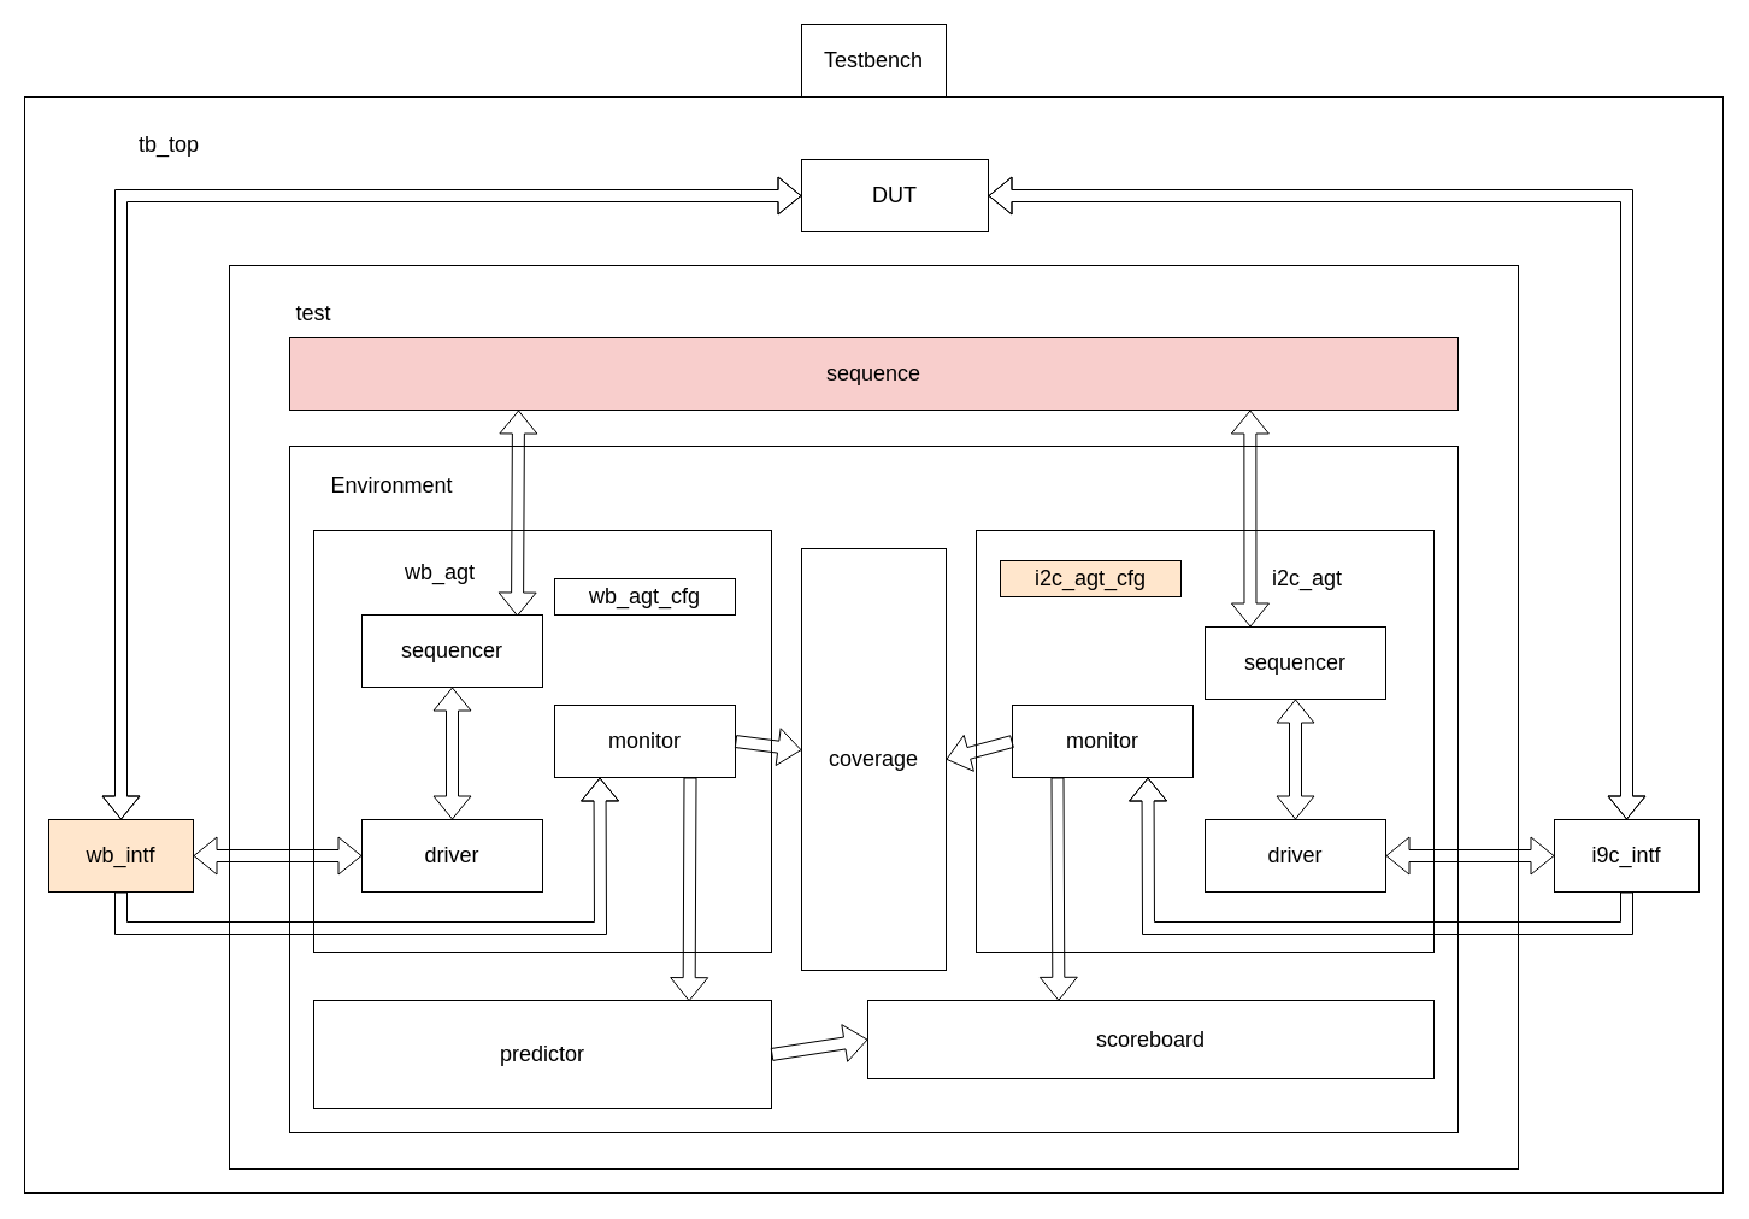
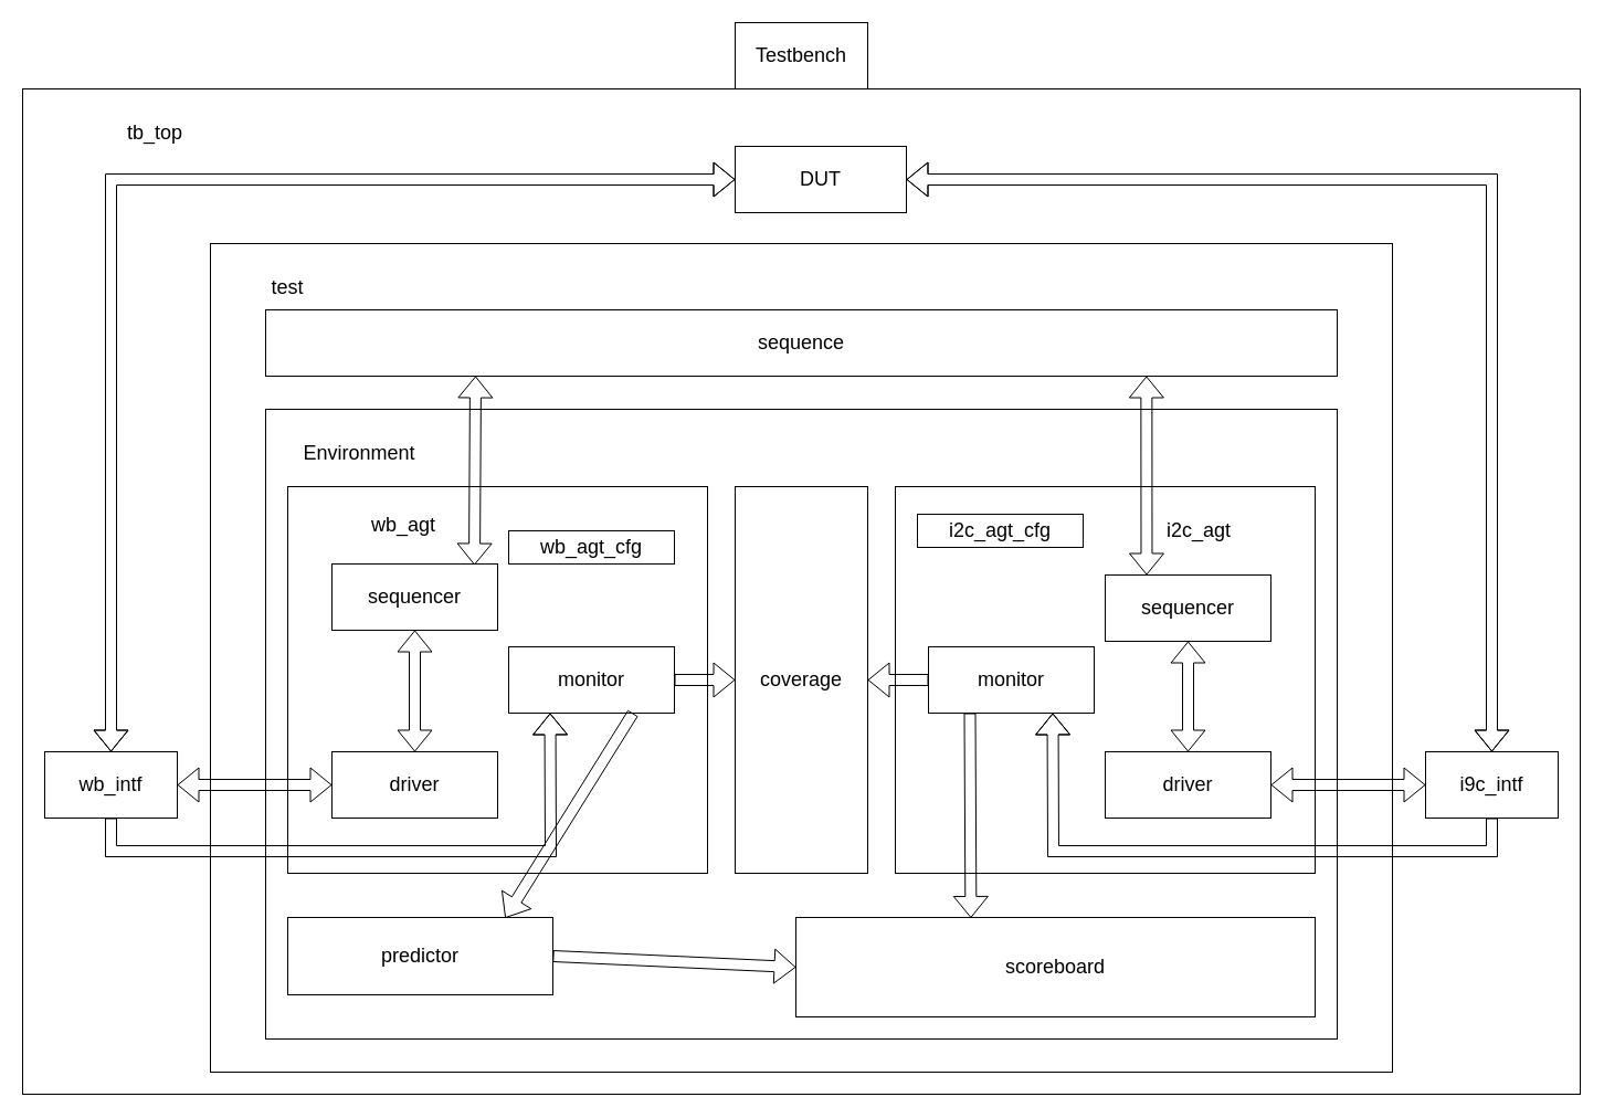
  <mxCell id="0" />
  <mxCell id="1" parent="0" />
  <mxCell id="2" value="" style="rounded=0;whiteSpace=wrap;html=1;" parent="1" vertex="1"><mxGeometry x="20" y="80" width="1410" height="910" as="geometry" /></mxCell>
  <mxCell id="3" value="&lt;font style=&quot;font-size: 18px;&quot;&gt;tb_top&lt;/font&gt;" style="rounded=0;whiteSpace=wrap;html=1;strokeWidth=0;strokeColor=#FFFFFF;" parent="1" vertex="1"><mxGeometry x="80" y="90" width="120" height="60" as="geometry" /></mxCell>
  <mxCell id="4" value="DUT" style="rounded=0;whiteSpace=wrap;html=1;fontSize=18;strokeColor=#000000;strokeWidth=1;" parent="1" vertex="1"><mxGeometry x="665" y="132" width="155" height="60" as="geometry" /></mxCell>
- <mxCell id="5" value="wb_intf" style="rounded=0;whiteSpace=wrap;html=1;fontSize=18;strokeColor=#000000;strokeWidth=1;fillColor=#ffe6cc;" parent="1" vertex="1"><mxGeometry x="40" y="680" width="120" height="60" as="geometry" /></mxCell>
+ <mxCell id="5" value="wb_intf" style="rounded=0;whiteSpace=wrap;html=1;fontSize=18;strokeColor=#000000;strokeWidth=1;" parent="1" vertex="1"><mxGeometry x="40" y="680" width="120" height="60" as="geometry" /></mxCell>
  <mxCell id="6" value="i9c_intf" style="rounded=0;whiteSpace=wrap;html=1;fontSize=18;strokeColor=#000000;strokeWidth=1;" parent="1" vertex="1"><mxGeometry x="1290" y="680" width="120" height="60" as="geometry" /></mxCell>
  <mxCell id="7" value="" style="rounded=0;whiteSpace=wrap;html=1;fontSize=18;strokeColor=#000000;strokeWidth=1;" parent="1" vertex="1"><mxGeometry x="190" y="220" width="1070" height="750" as="geometry" /></mxCell>
  <mxCell id="8" value="&lt;font style=&quot;font-size: 18px;&quot;&gt;test&lt;/font&gt;" style="rounded=0;whiteSpace=wrap;html=1;strokeWidth=0;strokeColor=#FFFFFF;" parent="1" vertex="1"><mxGeometry x="200" y="230" width="120" height="60" as="geometry" /></mxCell>
  <mxCell id="9" value="" style="rounded=0;whiteSpace=wrap;html=1;fontSize=18;strokeColor=#000000;strokeWidth=1;" parent="1" vertex="1"><mxGeometry x="240" y="370" width="970" height="570" as="geometry" /></mxCell>
- <mxCell id="10" value="&lt;font style=&quot;font-size: 18px;&quot;&gt;Environment&lt;/font&gt;" style="rounded=0;whiteSpace=wrap;html=1;strokeWidth=0;strokeColor=#FFFFFF;" parent="1" vertex="1"><mxGeometry x="250" y="380" width="150" height="45" as="geometry" /></mxCell>
+ <mxCell id="10" value="&lt;font style=&quot;font-size: 18px;&quot;&gt;Environment&lt;/font&gt;" style="rounded=0;whiteSpace=wrap;html=1;strokeWidth=0;strokeColor=#FFFFFF;" parent="1" vertex="1"><mxGeometry x="250" y="380" width="150" height="60" as="geometry" /></mxCell>
  <mxCell id="11" value="" style="rounded=0;whiteSpace=wrap;html=1;fontSize=18;strokeColor=#000000;strokeWidth=1;" parent="1" vertex="1"><mxGeometry y="440" width="380" height="350" as="geometry" x="260" /></mxCell>
  <mxCell id="12" value="&lt;font style=&quot;font-size: 18px;&quot;&gt;wb_agt&lt;/font&gt;" style="rounded=0;whiteSpace=wrap;html=1;strokeWidth=0;strokeColor=#FFFFFF;" parent="1" vertex="1"><mxGeometry x="290" y="450" width="150" height="50" as="geometry" /></mxCell>
  <mxCell id="13" value="&lt;font style=&quot;font-size: 18px;&quot;&gt;driver&lt;/font&gt;" style="rounded=0;whiteSpace=wrap;html=1;strokeWidth=1;strokeColor=#000000;" parent="1" vertex="1"><mxGeometry x="300" y="680" width="150" height="60" as="geometry" /></mxCell>
  <mxCell id="14" value="&lt;font style=&quot;font-size: 18px;&quot;&gt;monitor&lt;/font&gt;" style="rounded=0;whiteSpace=wrap;html=1;strokeWidth=1;strokeColor=#000000;" parent="1" vertex="1"><mxGeometry x="460" y="585" width="150" height="60" as="geometry" /></mxCell>
  <mxCell id="15" value="&lt;font style=&quot;font-size: 18px;&quot;&gt;sequencer&lt;/font&gt;" style="rounded=0;whiteSpace=wrap;html=1;strokeWidth=1;strokeColor=#000000;" parent="1" vertex="1"><mxGeometry x="300" y="510" width="150" height="60" as="geometry" /></mxCell>
- <mxCell id="16" value="scoreboard" style="rounded=0;whiteSpace=wrap;html=1;fontSize=18;strokeColor=#000000;strokeWidth=1;" parent="1" vertex="1"><mxGeometry x="720" y="830" width="470" height="65" as="geometry" /></mxCell>
+ <mxCell id="16" value="scoreboard" style="rounded=0;whiteSpace=wrap;html=1;fontSize=18;strokeColor=#000000;strokeWidth=1;" parent="1" vertex="1"><mxGeometry x="720" y="830" width="470" height="90" as="geometry" /></mxCell>
  <mxCell id="17" value="&lt;font style=&quot;font-size: 18px;&quot;&gt;wb_agt_cfg&lt;/font&gt;" style="rounded=0;whiteSpace=wrap;html=1;strokeWidth=1;strokeColor=#000000;" parent="1" vertex="1"><mxGeometry x="460" y="480" width="150" height="30" as="geometry" /></mxCell>
- <mxCell id="18" value="&lt;font style=&quot;font-size: 18px;&quot;&gt;sequence&lt;/font&gt;" style="rounded=0;whiteSpace=wrap;html=1;strokeWidth=1;strokeColor=#000000;fillColor=#f8cecc;" parent="1" vertex="1"><mxGeometry x="240" y="280" width="970" height="60" as="geometry" /></mxCell>
+ <mxCell id="18" value="&lt;font style=&quot;font-size: 18px;&quot;&gt;sequence&lt;/font&gt;" style="rounded=0;whiteSpace=wrap;html=1;strokeWidth=1;strokeColor=#000000;" parent="1" vertex="1"><mxGeometry x="240" y="280" width="970" height="60" as="geometry" /></mxCell>
  <mxCell id="19" value="" style="group" parent="1" vertex="1" connectable="0"><mxGeometry x="810" y="440" width="380" height="350" as="geometry" /></mxCell>
  <mxCell id="20" value="" style="rounded=0;whiteSpace=wrap;html=1;fontSize=18;strokeColor=#000000;strokeWidth=1;" parent="19" vertex="1"><mxGeometry width="380" height="350" as="geometry" /></mxCell>
  <mxCell id="21" value="&lt;font style=&quot;font-size: 18px;&quot;&gt;i2c_agt&lt;/font&gt;" style="rounded=0;whiteSpace=wrap;html=1;strokeWidth=0;strokeColor=#FFFFFF;" parent="19" vertex="1"><mxGeometry x="200" y="10" width="150" height="60" as="geometry" /></mxCell>
  <mxCell id="22" value="&lt;font style=&quot;font-size: 18px;&quot;&gt;driver&lt;/font&gt;" style="rounded=0;whiteSpace=wrap;html=1;strokeWidth=1;strokeColor=#000000;" parent="19" vertex="1"><mxGeometry x="190" y="240" width="150" height="60" as="geometry" /></mxCell>
  <mxCell id="23" value="&lt;font style=&quot;font-size: 18px;&quot;&gt;monitor&lt;/font&gt;" style="rounded=0;whiteSpace=wrap;html=1;strokeWidth=1;strokeColor=#000000;" parent="19" vertex="1"><mxGeometry x="30" y="145" width="150" height="60" as="geometry" /></mxCell>
  <mxCell id="24" value="&lt;font style=&quot;font-size: 18px;&quot;&gt;sequencer&lt;/font&gt;" style="rounded=0;whiteSpace=wrap;html=1;strokeWidth=1;strokeColor=#000000;" parent="19" vertex="1"><mxGeometry x="190" y="80" width="150" height="60" as="geometry" /></mxCell>
- <mxCell id="25" value="&lt;font style=&quot;font-size: 18px;&quot;&gt;i2c_agt_cfg&lt;/font&gt;" style="rounded=0;whiteSpace=wrap;html=1;strokeWidth=1;strokeColor=#000000;fillColor=#ffe6cc;" parent="19" vertex="1"><mxGeometry x="20" y="25" width="150" height="30" as="geometry" /></mxCell>
+ <mxCell id="25" value="&lt;font style=&quot;font-size: 18px;&quot;&gt;i2c_agt_cfg&lt;/font&gt;" style="rounded=0;whiteSpace=wrap;html=1;strokeWidth=1;strokeColor=#000000;" parent="19" vertex="1"><mxGeometry x="20" y="25" width="150" height="30" as="geometry" /></mxCell>
  <mxCell id="26" value="" style="shape=flexArrow;endArrow=classic;startArrow=classic;html=1;rounded=0;fontSize=18;exitX=0.5;exitY=0;exitDx=0;exitDy=0;entryX=0.5;entryY=1;entryDx=0;entryDy=0;" parent="19" source="22" target="24" edge="1"><mxGeometry width="100" height="100" relative="1" as="geometry"><mxPoint x="260" y="260" as="sourcePoint" /><mxPoint x="260" y="150" as="targetPoint" /></mxGeometry></mxCell>
- <mxCell id="27" value="coverage" style="rounded=0;whiteSpace=wrap;html=1;fontSize=18;strokeColor=#000000;strokeWidth=1;" parent="1" vertex="1"><mxGeometry x="665" y="455" width="120" height="350" as="geometry" /></mxCell>
+ <mxCell id="27" value="coverage" style="rounded=0;whiteSpace=wrap;html=1;fontSize=18;strokeColor=#000000;strokeWidth=1;" parent="1" vertex="1"><mxGeometry x="665" y="440" width="120" height="350" as="geometry" /></mxCell>
  <mxCell id="28" value="" style="shape=flexArrow;endArrow=classic;startArrow=classic;html=1;rounded=0;fontSize=18;exitX=0.86;exitY=0.017;exitDx=0;exitDy=0;exitPerimeter=0;" parent="1" source="15" edge="1"><mxGeometry width="100" height="100" relative="1" as="geometry"><mxPoint x="330" y="440" as="sourcePoint" /><mxPoint x="430" y="340" as="targetPoint" /></mxGeometry></mxCell>
  <mxCell id="29" value="" style="shape=flexArrow;endArrow=classic;startArrow=classic;html=1;rounded=0;fontSize=18;exitX=0.25;exitY=0;exitDx=0;exitDy=0;entryX=0.822;entryY=1;entryDx=0;entryDy=0;entryPerimeter=0;" parent="1" source="24" target="18" edge="1"><mxGeometry width="100" height="100" relative="1" as="geometry"><mxPoint x="970" y="531.02" as="sourcePoint" /><mxPoint x="971" y="340" as="targetPoint" /></mxGeometry></mxCell>
  <mxCell id="30" value="" style="shape=flexArrow;endArrow=classic;startArrow=classic;html=1;rounded=0;fontSize=18;exitX=0.5;exitY=0;exitDx=0;exitDy=0;entryX=0.5;entryY=1;entryDx=0;entryDy=0;" parent="1" source="13" target="15" edge="1"><mxGeometry width="100" height="100" relative="1" as="geometry"><mxPoint x="374.5" y="781.02" as="sourcePoint" /><mxPoint x="375.5" y="590" as="targetPoint" /></mxGeometry></mxCell>
  <mxCell id="31" value="" style="shape=flexArrow;endArrow=classic;html=1;rounded=0;fontSize=18;exitX=1;exitY=0.5;exitDx=0;exitDy=0;" parent="1" source="14" target="27" edge="1"><mxGeometry width="50" height="50" relative="1" as="geometry"><mxPoint x="690" y="600" as="sourcePoint" /><mxPoint x="740" y="550" as="targetPoint" /></mxGeometry></mxCell>
  <mxCell id="32" value="" style="shape=flexArrow;endArrow=classic;html=1;rounded=0;fontSize=18;entryX=1;entryY=0.5;entryDx=0;entryDy=0;exitX=0;exitY=0.5;exitDx=0;exitDy=0;" parent="1" source="23" target="27" edge="1"><mxGeometry width="50" height="50" relative="1" as="geometry"><mxPoint x="690" y="600" as="sourcePoint" /><mxPoint x="740" y="550" as="targetPoint" /></mxGeometry></mxCell>
  <mxCell id="33" value="" style="shape=flexArrow;endArrow=classic;startArrow=classic;html=1;rounded=0;fontSize=18;exitX=0.5;exitY=0;exitDx=0;exitDy=0;entryX=0;entryY=0.5;entryDx=0;entryDy=0;" parent="1" source="5" target="4" edge="1"><mxGeometry width="100" height="100" relative="1" as="geometry"><mxPoint x="610" y="620" as="sourcePoint" /><mxPoint x="710" y="520" as="targetPoint" /><Array as="points"><mxPoint x="100" y="162" /></Array></mxGeometry></mxCell>
  <mxCell id="34" value="" style="shape=flexArrow;endArrow=classic;startArrow=classic;html=1;rounded=0;fontSize=18;entryX=1;entryY=0.5;entryDx=0;entryDy=0;exitX=0.5;exitY=0;exitDx=0;exitDy=0;" parent="1" source="6" target="4" edge="1"><mxGeometry width="100" height="100" relative="1" as="geometry"><mxPoint x="610" y="620" as="sourcePoint" /><mxPoint x="710" y="520" as="targetPoint" /><Array as="points"><mxPoint x="1350" y="162" /></Array></mxGeometry></mxCell>
  <mxCell id="35" value="" style="shape=flexArrow;endArrow=classic;startArrow=classic;html=1;rounded=0;fontSize=18;exitX=1;exitY=0.5;exitDx=0;exitDy=0;entryX=0;entryY=0.5;entryDx=0;entryDy=0;" parent="1" source="5" target="13" edge="1"><mxGeometry width="100" height="100" relative="1" as="geometry"><mxPoint x="690" y="620" as="sourcePoint" /><mxPoint x="790" y="520" as="targetPoint" /></mxGeometry></mxCell>
  <mxCell id="36" value="" style="shape=flexArrow;endArrow=classic;startArrow=classic;html=1;rounded=0;fontSize=18;entryX=0;entryY=0.5;entryDx=0;entryDy=0;" parent="1" target="6" edge="1"><mxGeometry width="100" height="100" relative="1" as="geometry"><mxPoint x="1150" y="710" as="sourcePoint" /><mxPoint x="310" y="720" as="targetPoint" /></mxGeometry></mxCell>
  <mxCell id="37" value="" style="shape=flexArrow;endArrow=classic;html=1;rounded=0;fontSize=18;entryX=0.25;entryY=1;entryDx=0;entryDy=0;" parent="1" target="14" edge="1"><mxGeometry width="50" height="50" relative="1" as="geometry"><mxPoint x="100" y="740" as="sourcePoint" /><mxPoint x="760" y="550" as="targetPoint" /><Array as="points"><mxPoint x="100" y="770" /><mxPoint x="498" y="770" /></Array></mxGeometry></mxCell>
  <mxCell id="38" value="" style="shape=flexArrow;endArrow=classic;html=1;rounded=0;fontSize=18;exitX=0.5;exitY=1;exitDx=0;exitDy=0;entryX=0.75;entryY=1;entryDx=0;entryDy=0;" parent="1" source="6" target="23" edge="1"><mxGeometry width="50" height="50" relative="1" as="geometry"><mxPoint x="710" y="600" as="sourcePoint" /><mxPoint x="760" y="550" as="targetPoint" /><Array as="points"><mxPoint x="1350" y="770" /><mxPoint x="953" y="770" /></Array></mxGeometry></mxCell>
  <mxCell id="39" value="" style="shape=flexArrow;endArrow=classic;html=1;rounded=0;fontSize=18;exitX=0.25;exitY=1;exitDx=0;exitDy=0;entryX=0.337;entryY=0.005;entryDx=0;entryDy=0;entryPerimeter=0;" parent="1" source="23" target="16" edge="1"><mxGeometry width="50" height="50" relative="1" as="geometry"><mxPoint x="710" y="600" as="sourcePoint" /><mxPoint x="877" y="820" as="targetPoint" /></mxGeometry></mxCell>
  <mxCell id="40" value="" style="shape=flexArrow;endArrow=classic;html=1;rounded=0;fontSize=18;exitX=0.75;exitY=1;exitDx=0;exitDy=0;entryX=0.82;entryY=0.007;entryDx=0;entryDy=0;entryPerimeter=0;" parent="1" source="14" target="42" edge="1"><mxGeometry width="50" height="50" relative="1" as="geometry"><mxPoint x="570" y="655" as="sourcePoint" /><mxPoint x="573" y="810" as="targetPoint" /></mxGeometry></mxCell>
  <mxCell id="41" value="Testbench" style="rounded=0;whiteSpace=wrap;html=1;fontSize=18;strokeColor=#000000;strokeWidth=1;" parent="1" vertex="1"><mxGeometry x="665" y="20" width="120" height="60" as="geometry" /></mxCell>
- <mxCell id="42" value="predictor" style="rounded=0;whiteSpace=wrap;html=1;fontSize=18;strokeColor=#000000;strokeWidth=1;" vertex="1" parent="1"><mxGeometry y="830" width="380" height="90" as="geometry" x="260" /></mxCell>
+ <mxCell id="42" value="predictor" style="rounded=0;whiteSpace=wrap;html=1;fontSize=18;strokeColor=#000000;strokeWidth=1;" vertex="1" parent="1"><mxGeometry x="260" y="830" width="240" height="70" as="geometry" /></mxCell>
  <mxCell id="43" value="" style="shape=flexArrow;endArrow=classic;html=1;rounded=0;exitX=1;exitY=0.5;exitDx=0;exitDy=0;entryX=0;entryY=0.5;entryDx=0;entryDy=0;" edge="1" parent="1" source="42" target="16"><mxGeometry width="50" height="50" relative="1" as="geometry"><mxPoint x="770" y="820" as="sourcePoint" /><mxPoint x="820" y="770" as="targetPoint" /></mxGeometry></mxCell>
